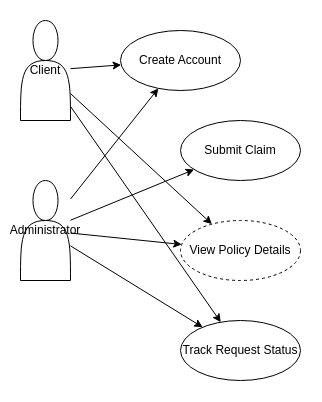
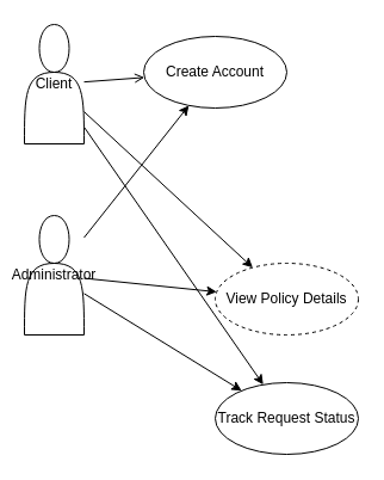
  <mxCell id="0" />
  <mxCell id="1" parent="0" />
  <mxCell id="2" value="Client" style="shape=actor;whiteSpace=wrap;html=1;" vertex="1" parent="1"><mxGeometry x="20" y="20" width="50" height="100" as="geometry" /></mxCell>
  <mxCell id="3" value="Administrator" style="shape=actor;whiteSpace=wrap;html=1;" vertex="1" parent="1"><mxGeometry x="20" y="180" width="50" height="100" as="geometry" /></mxCell>
  <mxCell id="4" value="Create Account" style="ellipse;whiteSpace=wrap;html=1;" vertex="1" parent="1"><mxGeometry x="120" y="30" width="120" height="60" as="geometry" /></mxCell>
- <mxCell id="5" value="Submit Claim" style="ellipse;whiteSpace=wrap;html=1;" vertex="1" parent="1"><mxGeometry x="180" y="120" width="120" height="60" as="geometry" /></mxCell>
  <mxCell id="6" value="View Policy Details" style="ellipse;whiteSpace=wrap;html=1;dashed=1;" vertex="1" parent="1"><mxGeometry x="180" y="220" width="120" height="60" as="geometry" /></mxCell>
  <mxCell id="7" value="Track Request Status" style="ellipse;whiteSpace=wrap;html=1;" vertex="1" parent="1"><mxGeometry x="180" y="320" width="120" height="60" as="geometry" /></mxCell>
- <mxCell id="8" edge="1" parent="1" source="2" target="4"><mxGeometry relative="1" as="geometry" /></mxCell>
+ <mxCell id="8" edge="1" parent="1" source="2" target="4" style="endArrow=open;"><mxGeometry relative="1" as="geometry" /></mxCell>
  <mxCell id="9" edge="1" parent="1" source="2" target="3" style=";"><mxGeometry relative="1" as="geometry" /></mxCell>
  <mxCell id="10" edge="1" parent="1" source="2" target="6"><mxGeometry relative="1" as="geometry" /></mxCell>
  <mxCell id="11" edge="1" parent="1" source="2" target="7"><mxGeometry relative="1" as="geometry" /></mxCell>
  <mxCell id="12" edge="1" parent="1" source="3" target="4"><mxGeometry relative="1" as="geometry" /></mxCell>
- <mxCell id="13" edge="1" parent="1" source="3" target="5"><mxGeometry relative="1" as="geometry" /></mxCell>
  <mxCell id="14" edge="1" parent="1" source="3" target="6"><mxGeometry relative="1" as="geometry" /></mxCell>
  <mxCell id="15" edge="1" parent="1" source="3" target="7"><mxGeometry relative="1" as="geometry" /></mxCell>
